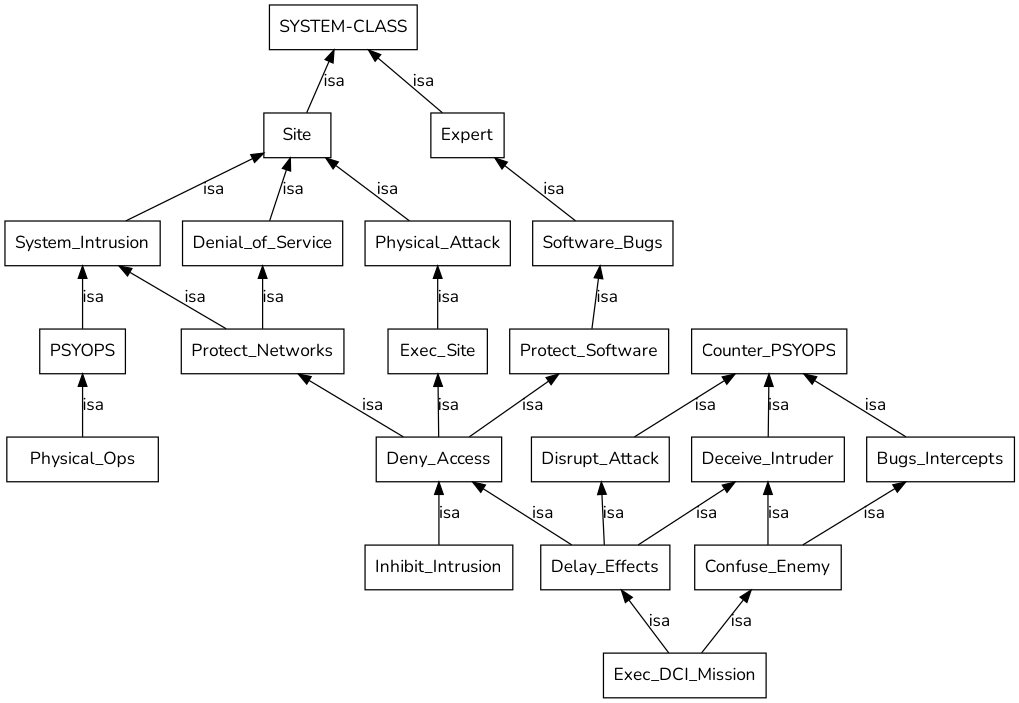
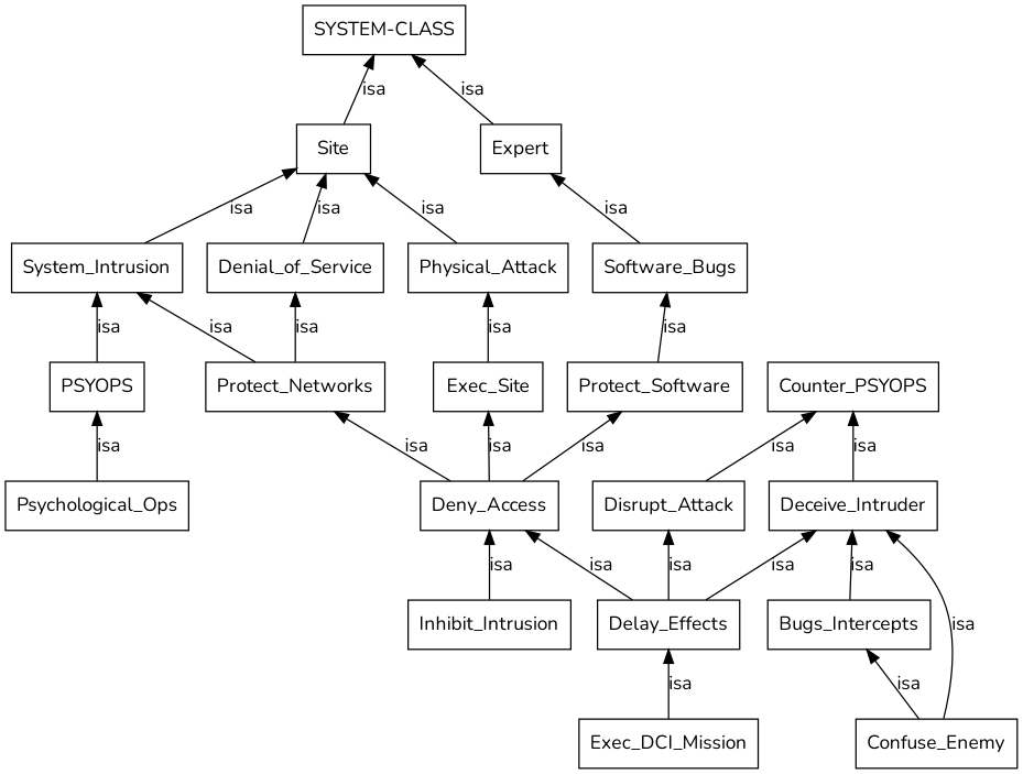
  digraph {
    fontname=Nunito
    node [color="0.0,0.0,0.0" fontcolor="0.0,0.0,0.0" fontname=Nunito shape=box]
    edge [color="0.0,0.0,0.0" dir=back fontcolor="0.0,0.0,0.0" fontname=Nunito]
    n1 [height=0.50 label=Deny_Access width=1.25]
    n2 [height=0.50 label=Inhibit_Intrusion width=1.50]
    n3 [height=0.50 label=Delay_Effects width=1.31]
    n4 [height=0.50 label=Exec_DCI_Mission width=1.72]
    n5 [height=0.50 label=Exec_Site width=1.11]
    n6 [height=0.50 label=Protect_Networks width=1.58]
    n7 [height=0.50 label=Protect_Software width=1.53]
    n8 [height=0.50 label=Bugs_Intercepts width=1.61]
    n9 [height=0.50 label=Confuse_Enemy width=1.47]
    n10 [height=0.50 label=Counter_PSYOPS width=1.64]
    n11 [height=0.50 label=Disrupt_Attack width=1.39]
    n12 [height=0.50 label=Deceive_Intruder width=1.56]
-   n13 [height=0.50 label=Physical_Ops width=1.69]
+   n13 [height=0.50 label=Psychological_Ops width=1.69]
    n14 [height=0.50 label=PSYOPS width=0.92]
    n15 [height=0.50 label=Denial_of_Service width=1.64]
    n16 [height=0.50 label=Site width=0.75]
    n17 [height=0.50 label=System_Intrusion width=1.56]
    n18 [height=0.50 label=Physical_Attack width=1.47]
    n19 [height=0.50 label="SYSTEM-CLASS" width=1.64]
    n20 [height=0.50 label=Expert width=0.75]
    n21 [height=0.50 label=Software_Bugs width=1.39]
    n1 -> n2 [label=isa]
    n1 -> n3 [label=isa]
    n3 -> n4 [label=isa]
    n5 -> n1 [label=isa]
    n6 -> n1 [label=isa]
    n7 -> n1 [label=isa]
    n8 -> n9 [label=isa]
-   n9 -> n4 [label=isa]
-   n10 -> n8 [label=isa]
+   n12 -> n8 [label=isa]
    n10 -> n11 [label=isa]
    n10 -> n12 [label=isa]
    n11 -> n3 [label=isa]
    n12 -> n3 [label=isa]
    n12 -> n9 [label=isa]
    n14 -> n13 [label=isa]
    n15 -> n6 [label=isa]
    n16 -> n15 [label=isa]
    n16 -> n17 [label=isa]
    n16 -> n18 [label=isa]
    n17 -> n6 [label=isa]
    n17 -> n14 [label=isa]
    n18 -> n5 [label=isa]
    n19 -> n16 [label=isa]
    n19 -> n20 [label=isa]
    n20 -> n21 [label=isa]
    n21 -> n7 [label=isa]
  }
